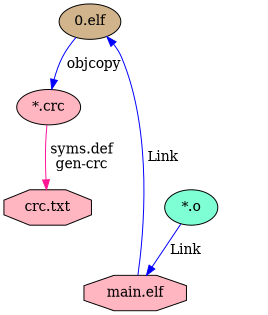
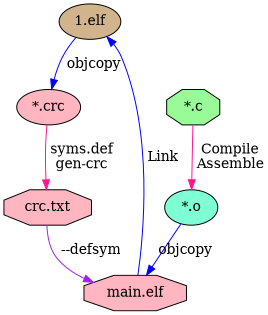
  digraph {
    node [fillcolor=lightpink shape=ellipse style=filled]
    edge [color=blue]
-   n1 [fillcolor=tan label="0.elf"]
+   n1 [fillcolor=tan label="1.elf"]
    n2 [label="*.crc"]
    n3 [label="crc.txt" shape=octagon]
    n4 [label="main.elf" shape=octagon]
    n5 [fillcolor=aquamarine label="*.o"]
+   "*.c" [fillcolor=palegreen shape=octagon]
    n1 -> n2 [label=" objcopy"]
    n2 -> n3 [color=deeppink label=" syms.def\n gen-crc"]
+   n3 -> n4 [color=purple label=" --defsym"]
    n4 -> n1 [label=" Link"]
-   n5 -> n4 [label=" Link"]
+   n5 -> n4 [label=" objcopy"]
+   "*.c" -> n5 [color=deeppink label=" Compile\n Assemble"]
  }
